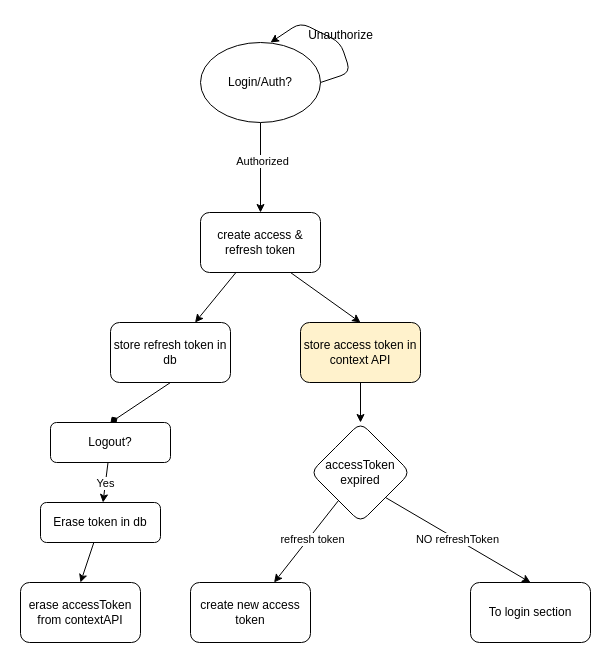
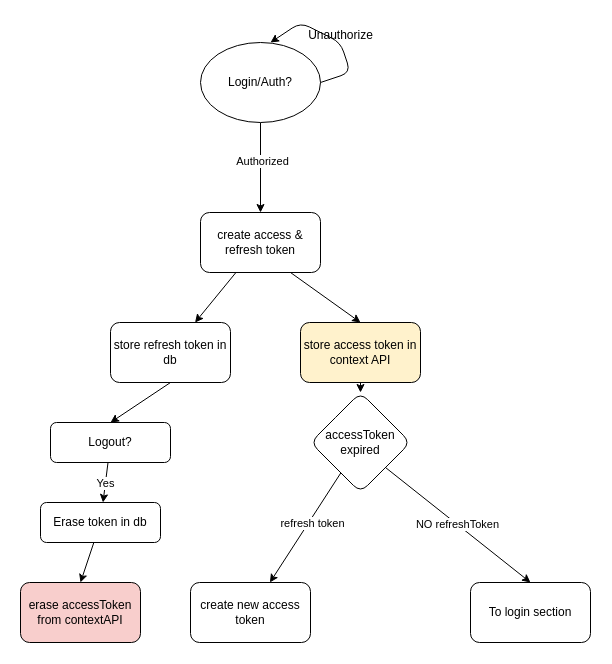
  <mxCell id="0" />
  <mxCell id="1" parent="0" />
  <mxCell id="2" value="" style="edgeStyle=none;html=1;" edge="1" parent="1" source="4" target="7"><mxGeometry relative="1" as="geometry" /></mxCell>
  <mxCell id="3" value="Authorized" style="edgeLabel;html=1;align=center;verticalAlign=middle;resizable=0;points=[];" vertex="1" connectable="0" parent="2"><mxGeometry x="-0.163" y="1" relative="1" as="geometry"><mxPoint as="offset" /></mxGeometry></mxCell>
  <mxCell id="4" value="Login/Auth?" style="ellipse;whiteSpace=wrap;html=1;" vertex="1" parent="1"><mxGeometry x="200" y="42" width="120" height="80" as="geometry" /></mxCell>
  <mxCell id="5" value="" style="edgeStyle=none;html=1;" edge="1" parent="1" source="7" target="9"><mxGeometry relative="1" as="geometry" /></mxCell>
  <mxCell id="6" style="edgeStyle=none;html=1;exitX=0.75;exitY=1;exitDx=0;exitDy=0;entryX=0.5;entryY=0;entryDx=0;entryDy=0;" edge="1" parent="1" source="7" target="11"><mxGeometry relative="1" as="geometry"><mxPoint x="360" y="322" as="targetPoint" /></mxGeometry></mxCell>
  <mxCell id="7" value="create access &amp;amp; refresh token" style="rounded=1;whiteSpace=wrap;html=1;" vertex="1" parent="1"><mxGeometry x="200" y="212" width="120" height="60" as="geometry" /></mxCell>
- <mxCell id="8" style="edgeStyle=none;html=1;exitX=0.5;exitY=1;exitDx=0;exitDy=0;entryX=0.5;entryY=0;entryDx=0;entryDy=0;endArrow=diamond;" edge="1" parent="1" source="9" target="23"><mxGeometry relative="1" as="geometry"><mxPoint x="170" y="442" as="targetPoint" /></mxGeometry></mxCell>
+ <mxCell id="8" style="edgeStyle=none;html=1;exitX=0.5;exitY=1;exitDx=0;exitDy=0;entryX=0.5;entryY=0;entryDx=0;entryDy=0;" edge="1" parent="1" source="9" target="23"><mxGeometry relative="1" as="geometry"><mxPoint x="170" y="442" as="targetPoint" /></mxGeometry></mxCell>
  <mxCell id="9" value="store refresh token in db" style="whiteSpace=wrap;html=1;rounded=1;" vertex="1" parent="1"><mxGeometry x="110" y="322" width="120" height="60" as="geometry" /></mxCell>
  <mxCell id="10" value="" style="edgeStyle=none;html=1;entryX=0.5;entryY=0;entryDx=0;entryDy=0;" edge="1" parent="1" source="11" target="16"><mxGeometry relative="1" as="geometry"><mxPoint x="360" y="422" as="targetPoint" /></mxGeometry></mxCell>
  <mxCell id="11" value="store access token in context API" style="rounded=1;whiteSpace=wrap;html=1;fillColor=#fff2cc;" vertex="1" parent="1"><mxGeometry x="300" y="322" width="120" height="60" as="geometry" /></mxCell>
  <mxCell id="12" value="" style="edgeStyle=none;html=1;" edge="1" parent="1" source="16" target="17"><mxGeometry relative="1" as="geometry" /></mxCell>
  <mxCell id="13" value="refresh token" style="edgeLabel;html=1;align=center;verticalAlign=middle;resizable=0;points=[];" vertex="1" connectable="0" parent="12"><mxGeometry x="-0.11" y="3" relative="1" as="geometry"><mxPoint as="offset" /></mxGeometry></mxCell>
  <mxCell id="14" style="edgeStyle=none;html=1;exitX=1;exitY=1;exitDx=0;exitDy=0;entryX=0.5;entryY=0;entryDx=0;entryDy=0;" edge="1" parent="1" source="16" target="18"><mxGeometry relative="1" as="geometry"><mxPoint x="510" y="542" as="targetPoint" /></mxGeometry></mxCell>
  <mxCell id="15" value="NO refreshToken" style="edgeLabel;html=1;align=center;verticalAlign=middle;resizable=0;points=[];" vertex="1" connectable="0" parent="14"><mxGeometry x="-0.008" y="-1" relative="1" as="geometry"><mxPoint y="-1" as="offset" /></mxGeometry></mxCell>
- <mxCell id="16" value="accessToken expired" style="rhombus;whiteSpace=wrap;html=1;rounded=1;" vertex="1" parent="1"><mxGeometry x="310" y="422" width="100" height="100" as="geometry" /></mxCell>
+ <mxCell id="16" value="accessToken expired" style="rhombus;whiteSpace=wrap;html=1;rounded=1;" vertex="1" parent="1"><mxGeometry x="310" y="392" width="100" height="100" as="geometry" /></mxCell>
  <mxCell id="17" value="create new access token" style="whiteSpace=wrap;html=1;rounded=1;" vertex="1" parent="1"><mxGeometry x="190" y="582" width="120" height="60" as="geometry" /></mxCell>
  <mxCell id="18" value="To login section" style="rounded=1;whiteSpace=wrap;html=1;" vertex="1" parent="1"><mxGeometry x="470" y="582" width="120" height="60" as="geometry" /></mxCell>
  <mxCell id="19" style="edgeStyle=none;html=1;entryX=0.63;entryY=0.049;entryDx=0;entryDy=0;entryPerimeter=0;exitX=1;exitY=0.5;exitDx=0;exitDy=0;" edge="1" parent="1" source="4"><mxGeometry relative="1" as="geometry"><mxPoint x="344.4" y="38.08" as="sourcePoint" /><mxPoint x="270" y="42" as="targetPoint" /><Array as="points"><mxPoint x="350" y="72" /><mxPoint x="340" y="42" /><mxPoint x="300" y="22" /></Array></mxGeometry></mxCell>
  <mxCell id="20" value="Unauthorize" style="text;html=1;align=center;verticalAlign=middle;resizable=0;points=[];autosize=1;strokeColor=none;fillColor=none;" vertex="1" parent="1"><mxGeometry x="295" y="20" width="90" height="30" as="geometry" /></mxCell>
  <mxCell id="21" value="" style="edgeStyle=none;html=1;" edge="1" parent="1" source="23" target="25"><mxGeometry relative="1" as="geometry" /></mxCell>
  <mxCell id="22" value="Yes" style="edgeLabel;html=1;align=center;verticalAlign=middle;resizable=0;points=[];" vertex="1" connectable="0" parent="21"><mxGeometry x="0.032" relative="1" as="geometry"><mxPoint as="offset" /></mxGeometry></mxCell>
  <mxCell id="23" value="Logout?" style="rounded=1;whiteSpace=wrap;html=1;" vertex="1" parent="1"><mxGeometry x="50" y="422" width="120" height="40" as="geometry" /></mxCell>
  <mxCell id="24" style="edgeStyle=none;html=1;entryX=0.5;entryY=0;entryDx=0;entryDy=0;" edge="1" parent="1" source="25" target="26"><mxGeometry relative="1" as="geometry"><mxPoint x="60" y="612" as="targetPoint" /></mxGeometry></mxCell>
  <mxCell id="25" value="Erase token in db" style="whiteSpace=wrap;html=1;rounded=1;" vertex="1" parent="1"><mxGeometry x="40" y="502" width="120" height="40" as="geometry" /></mxCell>
- <mxCell id="26" value="erase accessToken from contextAPI" style="rounded=1;whiteSpace=wrap;html=1;" vertex="1" parent="1"><mxGeometry x="20" y="582" width="120" height="60" as="geometry" /></mxCell>
+ <mxCell id="26" value="erase accessToken from contextAPI" style="rounded=1;whiteSpace=wrap;html=1;fillColor=#f8cecc;" vertex="1" parent="1"><mxGeometry x="20" y="582" width="120" height="60" as="geometry" /></mxCell>
